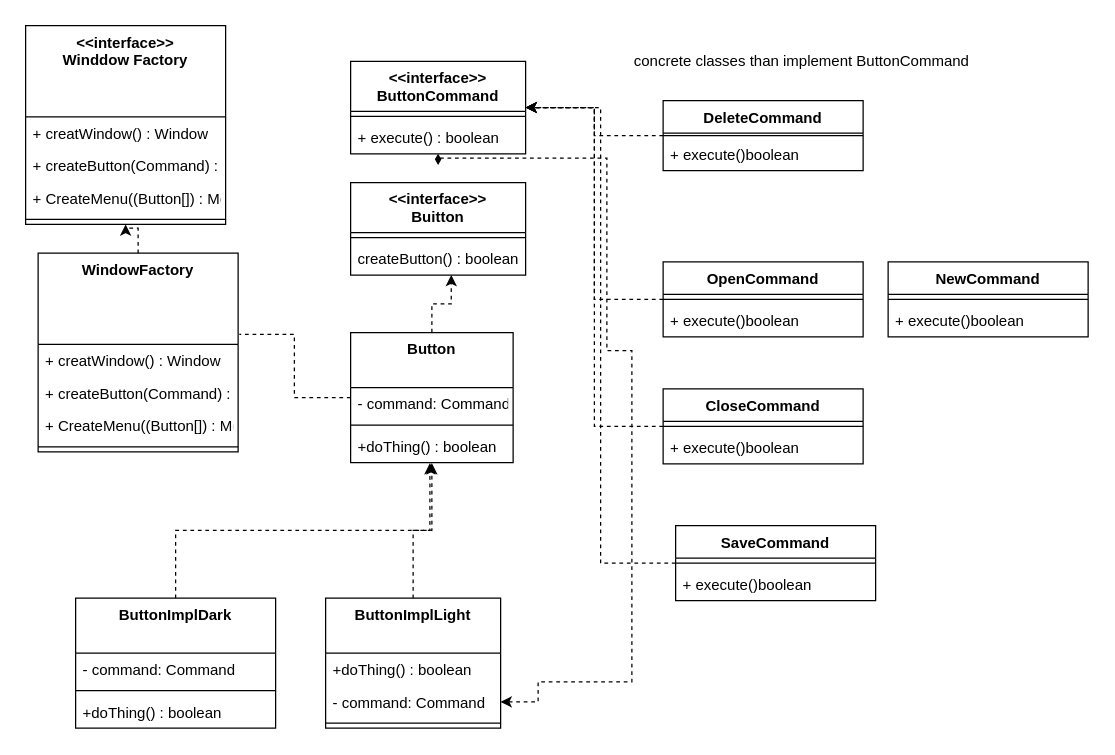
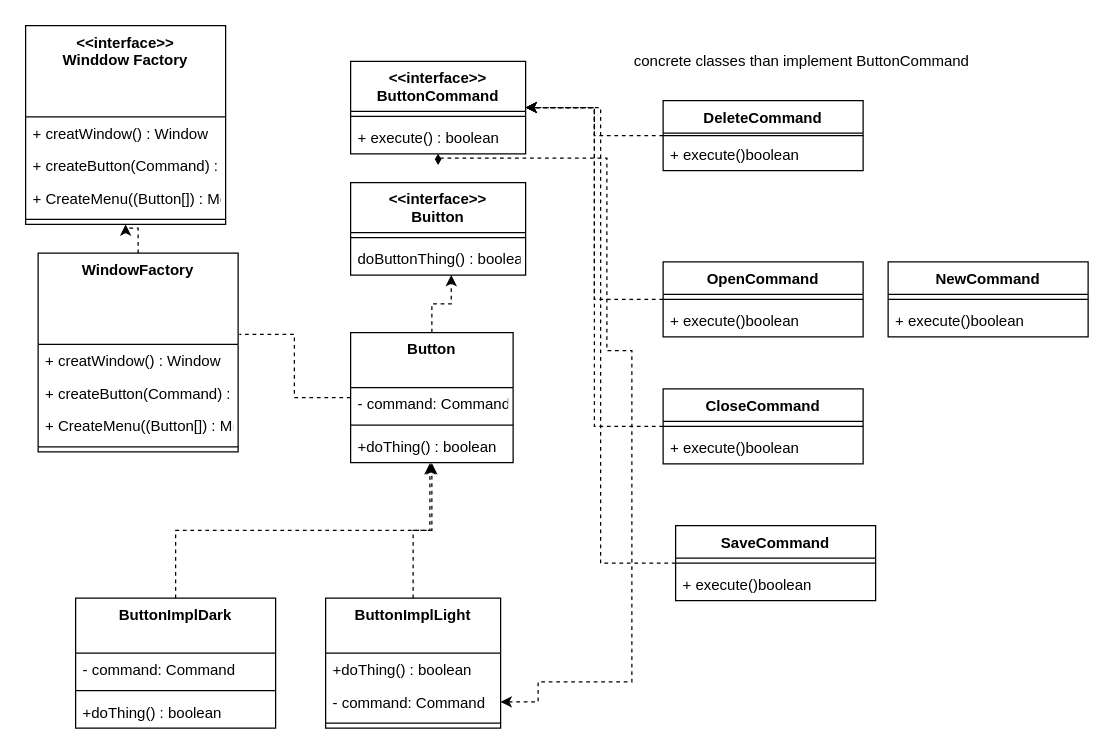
  <mxCell id="0" />
  <mxCell id="1" parent="0" />
  <mxCell id="2" value="&lt;&lt;interface&gt;&gt;&#10;Buitton&#10;" style="swimlane;fontStyle=1;align=center;verticalAlign=top;childLayout=stackLayout;horizontal=1;startSize=40;horizontalStack=0;resizeParent=1;resizeParentMax=0;resizeLast=0;collapsible=1;marginBottom=0;" vertex="1" parent="1"><mxGeometry x="280" y="145.5" width="140" height="74" as="geometry" /></mxCell>
  <mxCell id="3" value="" style="line;strokeWidth=1;fillColor=none;align=left;verticalAlign=middle;spacingTop=-1;spacingLeft=3;spacingRight=3;rotatable=0;labelPosition=right;points=[];portConstraint=eastwest;" vertex="1" parent="2"><mxGeometry y="40" width="140" height="8" as="geometry" /></mxCell>
- <mxCell id="4" value="createButton() : boolean" style="text;strokeColor=none;fillColor=none;align=left;verticalAlign=top;spacingLeft=4;spacingRight=4;overflow=hidden;rotatable=0;points=[[0,0.5],[1,0.5]];portConstraint=eastwest;" vertex="1" parent="2"><mxGeometry y="48" width="140" height="26" as="geometry" /></mxCell>
+ <mxCell id="4" value="doButtonThing() : boolean" style="text;strokeColor=none;fillColor=none;align=left;verticalAlign=top;spacingLeft=4;spacingRight=4;overflow=hidden;rotatable=0;points=[[0,0.5],[1,0.5]];portConstraint=eastwest;" vertex="1" parent="2"><mxGeometry y="48" width="140" height="26" as="geometry" /></mxCell>
  <mxCell id="5" style="edgeStyle=orthogonalEdgeStyle;rounded=0;orthogonalLoop=1;jettySize=auto;html=1;entryX=0.575;entryY=1;entryDx=0;entryDy=0;entryPerimeter=0;dashed=1;" edge="1" parent="1" source="7" target="4"><mxGeometry relative="1" as="geometry" /></mxCell>
  <mxCell id="6" style="edgeStyle=orthogonalEdgeStyle;rounded=0;orthogonalLoop=1;jettySize=auto;html=1;entryX=1.006;entryY=0.409;entryDx=0;entryDy=0;entryPerimeter=0;dashed=1;endArrow=none;" edge="1" parent="1" source="7" target="33"><mxGeometry relative="1" as="geometry" /></mxCell>
  <mxCell id="7" value="Button" style="swimlane;fontStyle=1;align=center;verticalAlign=top;childLayout=stackLayout;horizontal=1;startSize=44;horizontalStack=0;resizeParent=1;resizeParentMax=0;resizeLast=0;collapsible=1;marginBottom=0;" vertex="1" parent="1"><mxGeometry x="280" y="265.5" width="130" height="104" as="geometry" /></mxCell>
  <mxCell id="8" value="- command: Command" style="text;strokeColor=none;fillColor=none;align=left;verticalAlign=top;spacingLeft=4;spacingRight=4;overflow=hidden;rotatable=0;points=[[0,0.5],[1,0.5]];portConstraint=eastwest;" vertex="1" parent="7"><mxGeometry y="44" width="130" height="26" as="geometry" /></mxCell>
  <mxCell id="9" value="" style="line;strokeWidth=1;fillColor=none;align=left;verticalAlign=middle;spacingTop=-1;spacingLeft=3;spacingRight=3;rotatable=0;labelPosition=right;points=[];portConstraint=eastwest;" vertex="1" parent="7"><mxGeometry y="70" width="130" height="8" as="geometry" /></mxCell>
  <mxCell id="10" value="+doThing() : boolean" style="text;strokeColor=none;fillColor=none;align=left;verticalAlign=top;spacingLeft=4;spacingRight=4;overflow=hidden;rotatable=0;points=[[0,0.5],[1,0.5]];portConstraint=eastwest;" vertex="1" parent="7"><mxGeometry y="78" width="130" height="26" as="geometry" /></mxCell>
  <mxCell id="11" value="&lt;&lt;interface&gt;&gt;&#10;Winddow Factory&#10;" style="swimlane;fontStyle=1;align=center;verticalAlign=top;childLayout=stackLayout;horizontal=1;startSize=73;horizontalStack=0;resizeParent=1;resizeParentMax=0;resizeLast=0;collapsible=1;marginBottom=0;" vertex="1" parent="1"><mxGeometry y="20" width="160" height="159" as="geometry" x="20" /></mxCell>
  <mxCell id="12" value="+ creatWindow() : Window" style="text;strokeColor=none;fillColor=none;align=left;verticalAlign=top;spacingLeft=4;spacingRight=4;overflow=hidden;rotatable=0;points=[[0,0.5],[1,0.5]];portConstraint=eastwest;" vertex="1" parent="11"><mxGeometry y="73" width="160" height="26" as="geometry" /></mxCell>
  <mxCell id="13" value="+ createButton(Command) : Button " style="text;strokeColor=none;fillColor=none;align=left;verticalAlign=top;spacingLeft=4;spacingRight=4;overflow=hidden;rotatable=0;points=[[0,0.5],[1,0.5]];portConstraint=eastwest;" vertex="1" parent="11"><mxGeometry y="99" width="160" height="26" as="geometry" /></mxCell>
  <mxCell id="14" value="+ CreateMenu((Button[]) : Menu" style="text;strokeColor=none;fillColor=none;align=left;verticalAlign=top;spacingLeft=4;spacingRight=4;overflow=hidden;rotatable=0;points=[[0,0.5],[1,0.5]];portConstraint=eastwest;" vertex="1" parent="11"><mxGeometry y="125" width="160" height="26" as="geometry" /></mxCell>
  <mxCell id="15" value="" style="line;strokeWidth=1;fillColor=none;align=left;verticalAlign=middle;spacingTop=-1;spacingLeft=3;spacingRight=3;rotatable=0;labelPosition=right;points=[];portConstraint=eastwest;" vertex="1" parent="11"><mxGeometry y="151" width="160" height="8" as="geometry" /></mxCell>
  <mxCell id="16" style="edgeStyle=orthogonalEdgeStyle;rounded=0;orthogonalLoop=1;jettySize=auto;html=1;entryX=1;entryY=0.5;entryDx=0;entryDy=0;dashed=1;" edge="1" parent="1" source="17" target="42"><mxGeometry relative="1" as="geometry" /></mxCell>
  <mxCell id="17" value="DeleteCommand" style="swimlane;fontStyle=1;align=center;verticalAlign=top;childLayout=stackLayout;horizontal=1;startSize=26;horizontalStack=0;resizeParent=1;resizeParentMax=0;resizeLast=0;collapsible=1;marginBottom=0;" vertex="1" parent="1"><mxGeometry x="530" y="80" width="160" height="56" as="geometry" /></mxCell>
  <mxCell id="18" value="" style="line;strokeWidth=1;fillColor=none;align=left;verticalAlign=middle;spacingTop=-1;spacingLeft=3;spacingRight=3;rotatable=0;labelPosition=right;points=[];portConstraint=eastwest;" vertex="1" parent="17"><mxGeometry y="26" width="160" height="4" as="geometry" /></mxCell>
  <mxCell id="19" value="+ execute()boolean" style="text;strokeColor=none;fillColor=none;align=left;verticalAlign=top;spacingLeft=4;spacingRight=4;overflow=hidden;rotatable=0;points=[[0,0.5],[1,0.5]];portConstraint=eastwest;" vertex="1" parent="17"><mxGeometry y="30" width="160" height="26" as="geometry" /></mxCell>
  <mxCell id="20" style="edgeStyle=orthogonalEdgeStyle;rounded=0;orthogonalLoop=1;jettySize=auto;html=1;entryX=1;entryY=0.5;entryDx=0;entryDy=0;dashed=1;" edge="1" parent="1" source="21" target="42"><mxGeometry relative="1" as="geometry" /></mxCell>
  <mxCell id="21" value="OpenCommand" style="swimlane;fontStyle=1;align=center;verticalAlign=top;childLayout=stackLayout;horizontal=1;startSize=26;horizontalStack=0;resizeParent=1;resizeParentMax=0;resizeLast=0;collapsible=1;marginBottom=0;" vertex="1" parent="1"><mxGeometry x="530" y="209" width="160" height="60" as="geometry" /></mxCell>
  <mxCell id="22" value="" style="line;strokeWidth=1;fillColor=none;align=left;verticalAlign=middle;spacingTop=-1;spacingLeft=3;spacingRight=3;rotatable=0;labelPosition=right;points=[];portConstraint=eastwest;" vertex="1" parent="21"><mxGeometry y="26" width="160" height="8" as="geometry" /></mxCell>
  <mxCell id="23" value="+ execute()boolean" style="text;strokeColor=none;fillColor=none;align=left;verticalAlign=top;spacingLeft=4;spacingRight=4;overflow=hidden;rotatable=0;points=[[0,0.5],[1,0.5]];portConstraint=eastwest;" vertex="1" parent="21"><mxGeometry y="34" width="160" height="26" as="geometry" /></mxCell>
  <mxCell id="24" style="edgeStyle=orthogonalEdgeStyle;rounded=0;orthogonalLoop=1;jettySize=auto;html=1;entryX=1;entryY=0.5;entryDx=0;entryDy=0;dashed=1;" edge="1" parent="1" source="25" target="42"><mxGeometry relative="1" as="geometry" /></mxCell>
  <mxCell id="25" value="CloseCommand" style="swimlane;fontStyle=1;align=center;verticalAlign=top;childLayout=stackLayout;horizontal=1;startSize=26;horizontalStack=0;resizeParent=1;resizeParentMax=0;resizeLast=0;collapsible=1;marginBottom=0;" vertex="1" parent="1"><mxGeometry x="530" y="310.5" width="160" height="60" as="geometry" /></mxCell>
  <mxCell id="26" value="" style="line;strokeWidth=1;fillColor=none;align=left;verticalAlign=middle;spacingTop=-1;spacingLeft=3;spacingRight=3;rotatable=0;labelPosition=right;points=[];portConstraint=eastwest;" vertex="1" parent="25"><mxGeometry y="26" width="160" height="8" as="geometry" /></mxCell>
  <mxCell id="27" value="+ execute()boolean" style="text;strokeColor=none;fillColor=none;align=left;verticalAlign=top;spacingLeft=4;spacingRight=4;overflow=hidden;rotatable=0;points=[[0,0.5],[1,0.5]];portConstraint=eastwest;" vertex="1" parent="25"><mxGeometry y="34" width="160" height="26" as="geometry" /></mxCell>
  <mxCell id="28" style="edgeStyle=orthogonalEdgeStyle;rounded=0;orthogonalLoop=1;jettySize=auto;html=1;entryX=1;entryY=0.5;entryDx=0;entryDy=0;dashed=1;" edge="1" parent="1" source="29" target="42"><mxGeometry relative="1" as="geometry" /></mxCell>
  <mxCell id="29" value="SaveCommand" style="swimlane;fontStyle=1;align=center;verticalAlign=top;childLayout=stackLayout;horizontal=1;startSize=26;horizontalStack=0;resizeParent=1;resizeParentMax=0;resizeLast=0;collapsible=1;marginBottom=0;" vertex="1" parent="1"><mxGeometry x="540" y="420" width="160" height="60" as="geometry" /></mxCell>
  <mxCell id="30" value="" style="line;strokeWidth=1;fillColor=none;align=left;verticalAlign=middle;spacingTop=-1;spacingLeft=3;spacingRight=3;rotatable=0;labelPosition=right;points=[];portConstraint=eastwest;" vertex="1" parent="29"><mxGeometry y="26" width="160" height="8" as="geometry" /></mxCell>
  <mxCell id="31" value="+ execute()boolean" style="text;strokeColor=none;fillColor=none;align=left;verticalAlign=top;spacingLeft=4;spacingRight=4;overflow=hidden;rotatable=0;points=[[0,0.5],[1,0.5]];portConstraint=eastwest;" vertex="1" parent="29"><mxGeometry y="34" width="160" height="26" as="geometry" /></mxCell>
  <mxCell id="32" style="edgeStyle=orthogonalEdgeStyle;rounded=0;orthogonalLoop=1;jettySize=auto;html=1;entryX=0.5;entryY=1;entryDx=0;entryDy=0;dashed=1;" edge="1" parent="1" source="33" target="11"><mxGeometry relative="1" as="geometry" /></mxCell>
  <mxCell id="33" value="WindowFactory" style="swimlane;fontStyle=1;align=center;verticalAlign=top;childLayout=stackLayout;horizontal=1;startSize=73;horizontalStack=0;resizeParent=1;resizeParentMax=0;resizeLast=0;collapsible=1;marginBottom=0;" vertex="1" parent="1"><mxGeometry x="30" y="202" width="160" height="159" as="geometry" /></mxCell>
  <mxCell id="34" value="+ creatWindow() : Window" style="text;strokeColor=none;fillColor=none;align=left;verticalAlign=top;spacingLeft=4;spacingRight=4;overflow=hidden;rotatable=0;points=[[0,0.5],[1,0.5]];portConstraint=eastwest;" vertex="1" parent="33"><mxGeometry y="73" width="160" height="26" as="geometry" /></mxCell>
  <mxCell id="35" value="+ createButton(Command) : Button " style="text;strokeColor=none;fillColor=none;align=left;verticalAlign=top;spacingLeft=4;spacingRight=4;overflow=hidden;rotatable=0;points=[[0,0.5],[1,0.5]];portConstraint=eastwest;" vertex="1" parent="33"><mxGeometry y="99" width="160" height="26" as="geometry" /></mxCell>
  <mxCell id="36" value="+ CreateMenu((Button[]) : Menu" style="text;strokeColor=none;fillColor=none;align=left;verticalAlign=top;spacingLeft=4;spacingRight=4;overflow=hidden;rotatable=0;points=[[0,0.5],[1,0.5]];portConstraint=eastwest;" vertex="1" parent="33"><mxGeometry y="125" width="160" height="26" as="geometry" /></mxCell>
  <mxCell id="37" value="" style="line;strokeWidth=1;fillColor=none;align=left;verticalAlign=middle;spacingTop=-1;spacingLeft=3;spacingRight=3;rotatable=0;labelPosition=right;points=[];portConstraint=eastwest;" vertex="1" parent="33"><mxGeometry y="151" width="160" height="8" as="geometry" /></mxCell>
  <mxCell id="38" value="NewCommand" style="swimlane;fontStyle=1;align=center;verticalAlign=top;childLayout=stackLayout;horizontal=1;startSize=26;horizontalStack=0;resizeParent=1;resizeParentMax=0;resizeLast=0;collapsible=1;marginBottom=0;" vertex="1" parent="1"><mxGeometry x="710" y="209" width="160" height="60" as="geometry" /></mxCell>
  <mxCell id="39" value="" style="line;strokeWidth=1;fillColor=none;align=left;verticalAlign=middle;spacingTop=-1;spacingLeft=3;spacingRight=3;rotatable=0;labelPosition=right;points=[];portConstraint=eastwest;" vertex="1" parent="38"><mxGeometry y="26" width="160" height="8" as="geometry" /></mxCell>
  <mxCell id="40" value="+ execute()boolean" style="text;strokeColor=none;fillColor=none;align=left;verticalAlign=top;spacingLeft=4;spacingRight=4;overflow=hidden;rotatable=0;points=[[0,0.5],[1,0.5]];portConstraint=eastwest;" vertex="1" parent="38"><mxGeometry y="34" width="160" height="26" as="geometry" /></mxCell>
  <mxCell id="41" style="edgeStyle=orthogonalEdgeStyle;rounded=0;orthogonalLoop=1;jettySize=auto;html=1;entryX=1;entryY=0.5;entryDx=0;entryDy=0;dashed=1;startArrow=diamondThin;startFill=1;" edge="1" parent="1" source="42" target="48"><mxGeometry relative="1" as="geometry"><Array as="points"><mxPoint x="485" y="126" /><mxPoint x="485" y="280" /><mxPoint x="505" y="280" /><mxPoint x="505" y="545" /><mxPoint x="430" y="545" /><mxPoint x="430" y="561" /></Array></mxGeometry></mxCell>
  <mxCell id="42" value="&lt;&lt;interface&gt;&gt;&#10;ButtonCommand" style="swimlane;fontStyle=1;align=center;verticalAlign=top;childLayout=stackLayout;horizontal=1;startSize=40;horizontalStack=0;resizeParent=1;resizeParentMax=0;resizeLast=0;collapsible=1;marginBottom=0;" vertex="1" parent="1"><mxGeometry x="280" y="48.5" width="140" height="74" as="geometry" /></mxCell>
  <mxCell id="43" value="" style="line;strokeWidth=1;fillColor=none;align=left;verticalAlign=middle;spacingTop=-1;spacingLeft=3;spacingRight=3;rotatable=0;labelPosition=right;points=[];portConstraint=eastwest;" vertex="1" parent="42"><mxGeometry y="40" width="140" height="8" as="geometry" /></mxCell>
  <mxCell id="44" value="+ execute() : boolean" style="text;strokeColor=none;fillColor=none;align=left;verticalAlign=top;spacingLeft=4;spacingRight=4;overflow=hidden;rotatable=0;points=[[0,0.5],[1,0.5]];portConstraint=eastwest;" vertex="1" parent="42"><mxGeometry y="48" width="140" height="26" as="geometry" /></mxCell>
  <mxCell id="45" style="edgeStyle=orthogonalEdgeStyle;rounded=0;orthogonalLoop=1;jettySize=auto;html=1;entryX=0.488;entryY=1.019;entryDx=0;entryDy=0;entryPerimeter=0;dashed=1;" edge="1" parent="1" source="46" target="10"><mxGeometry relative="1" as="geometry"><mxPoint x="340" y="470" as="sourcePoint" /></mxGeometry></mxCell>
  <mxCell id="46" value="ButtonImplLight" style="swimlane;fontStyle=1;align=center;verticalAlign=top;childLayout=stackLayout;horizontal=1;startSize=44;horizontalStack=0;resizeParent=1;resizeParentMax=0;resizeLast=0;collapsible=1;marginBottom=0;" vertex="1" parent="1"><mxGeometry x="260" y="478" width="140" height="104" as="geometry" /></mxCell>
  <mxCell id="47" value="+doThing() : boolean" style="text;strokeColor=none;fillColor=none;align=left;verticalAlign=top;spacingLeft=4;spacingRight=4;overflow=hidden;rotatable=0;points=[[0,0.5],[1,0.5]];portConstraint=eastwest;" vertex="1" parent="46"><mxGeometry y="44" width="140" height="26" as="geometry" /></mxCell>
  <mxCell id="48" value="- command: Command" style="text;strokeColor=none;fillColor=none;align=left;verticalAlign=top;spacingLeft=4;spacingRight=4;overflow=hidden;rotatable=0;points=[[0,0.5],[1,0.5]];portConstraint=eastwest;" vertex="1" parent="46"><mxGeometry y="70" width="140" height="26" as="geometry" /></mxCell>
  <mxCell id="49" value="" style="line;strokeWidth=1;fillColor=none;align=left;verticalAlign=middle;spacingTop=-1;spacingLeft=3;spacingRight=3;rotatable=0;labelPosition=right;points=[];portConstraint=eastwest;" vertex="1" parent="46"><mxGeometry y="96" width="140" height="8" as="geometry" /></mxCell>
  <mxCell id="50" style="edgeStyle=orthogonalEdgeStyle;rounded=0;orthogonalLoop=1;jettySize=auto;html=1;entryX=0.5;entryY=1.019;entryDx=0;entryDy=0;entryPerimeter=0;dashed=1;" edge="1" parent="1" source="51" target="10"><mxGeometry relative="1" as="geometry" /></mxCell>
  <mxCell id="51" value="ButtonImplDark" style="swimlane;fontStyle=1;align=center;verticalAlign=top;childLayout=stackLayout;horizontal=1;startSize=44;horizontalStack=0;resizeParent=1;resizeParentMax=0;resizeLast=0;collapsible=1;marginBottom=0;" vertex="1" parent="1"><mxGeometry x="60" y="478" width="160" height="104" as="geometry" /></mxCell>
  <mxCell id="52" value="- command: Command" style="text;strokeColor=none;fillColor=none;align=left;verticalAlign=top;spacingLeft=4;spacingRight=4;overflow=hidden;rotatable=0;points=[[0,0.5],[1,0.5]];portConstraint=eastwest;" vertex="1" parent="51"><mxGeometry y="44" width="160" height="26" as="geometry" /></mxCell>
  <mxCell id="53" value="" style="line;strokeWidth=1;fillColor=none;align=left;verticalAlign=middle;spacingTop=-1;spacingLeft=3;spacingRight=3;rotatable=0;labelPosition=right;points=[];portConstraint=eastwest;" vertex="1" parent="51"><mxGeometry y="70" width="160" height="8" as="geometry" /></mxCell>
  <mxCell id="54" value="+doThing() : boolean" style="text;strokeColor=none;fillColor=none;align=left;verticalAlign=top;spacingLeft=4;spacingRight=4;overflow=hidden;rotatable=0;points=[[0,0.5],[1,0.5]];portConstraint=eastwest;" vertex="1" parent="51"><mxGeometry y="78" width="160" height="26" as="geometry" /></mxCell>
  <mxCell id="55" value="concrete classes than implement ButtonCommand" style="text;html=1;resizable=0;points=[];autosize=1;align=left;verticalAlign=top;spacingTop=-4;" vertex="1" parent="1"><mxGeometry x="505" y="38.5" width="280" height="20" as="geometry" /></mxCell>
